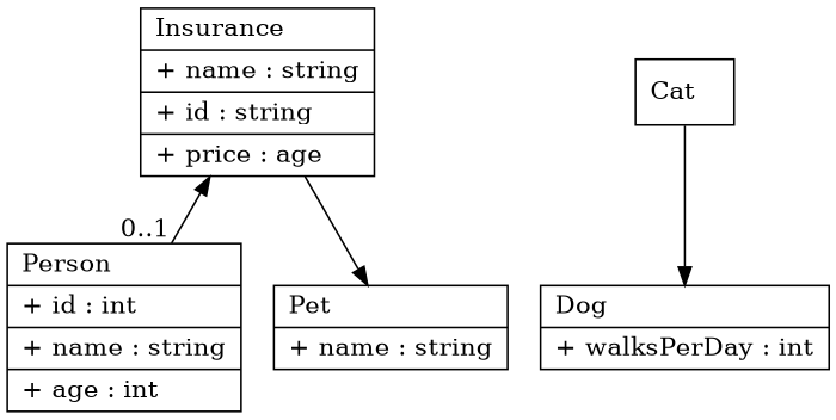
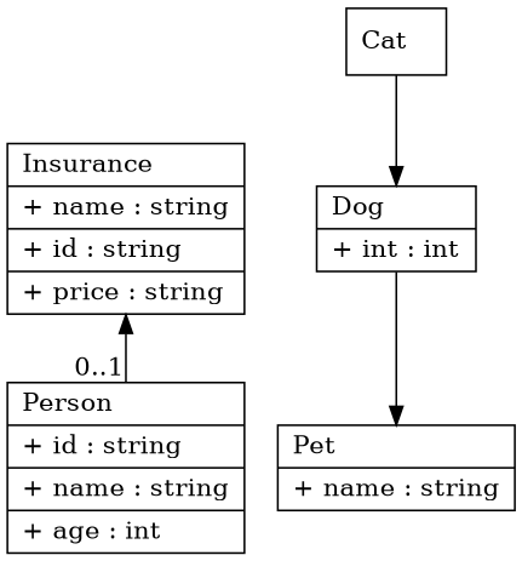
  digraph {
    fontname="Bitstream Vera Sans"
    fontsize=8
    rankdir=BT
    node [shape=record]
    edge [dir=back]
-   n1 [label="{Person\l|+ id : int\l|+ name : string\l|+ age : int\l}"]
-   n2 [label="{Insurance\l|+ name : string\l|+ id : string\l|+ price : age\l}"]
+   n1 [label="{Person\l|+ id : string\l|+ name : string\l|+ age : int\l}"]
+   n2 [label="{Insurance\l|+ name : string\l|+ id : string\l|+ price : string\l}"]
    n3 [label="{Pet\l|+ name : string\l}"]
-   n4 [label="{Dog\l|+ walksPerDay : int\l}"]
+   n4 [label="{Dog\l|+ int : int\l}"]
    n5 [label="{Cat\l}"]
    n1 -> n2 [taillabel="0..1" dir=""]
-   n3 -> n2
+   n3 -> n4
    n4 -> n5
  }
